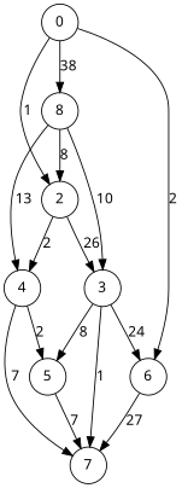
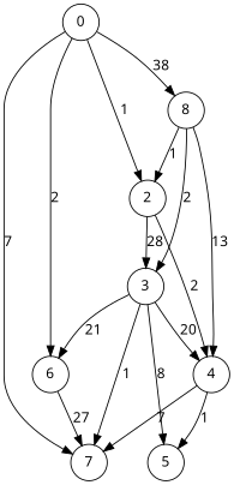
  digraph {
    fontname="Noto Sans"
    rankdir=TB
    node [fontname="Noto Sans" shape=circle]
    edge [fontname="Noto Sans"]
    4
    7
    5
    2
    3
    6
    0
    n8 [label=8]
    4 -> 7 [label=7]
-   4 -> 5 [label=2]
-   5 -> 7 [label=7]
+   4 -> 5 [label=1]
+   0 -> 7 [label=7]
    2 -> 4 [label=2]
-   2 -> 3 [label=26]
+   2 -> 3 [label=28]
+   3 -> 4 [label=20]
    3 -> 7 [label=1]
    3 -> 5 [label=8]
-   3 -> 6 [label=24]
+   3 -> 6 [label=21]
    6 -> 7 [label=27]
    0 -> 2 [label=1]
    0 -> 6 [label=2]
    0 -> n8 [label=38]
    n8 -> 4 [label=13]
-   n8 -> 2 [label=8]
-   n8 -> 3 [label=10]
+   n8 -> 2 [label=1]
+   n8 -> 3 [label=2]
  }
